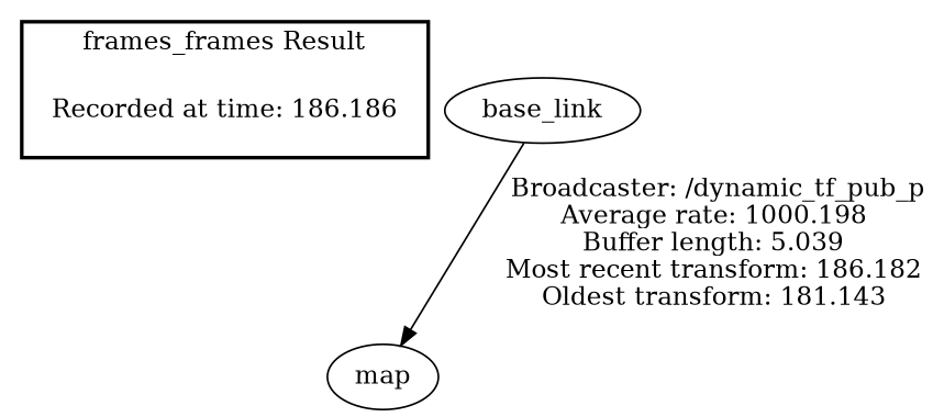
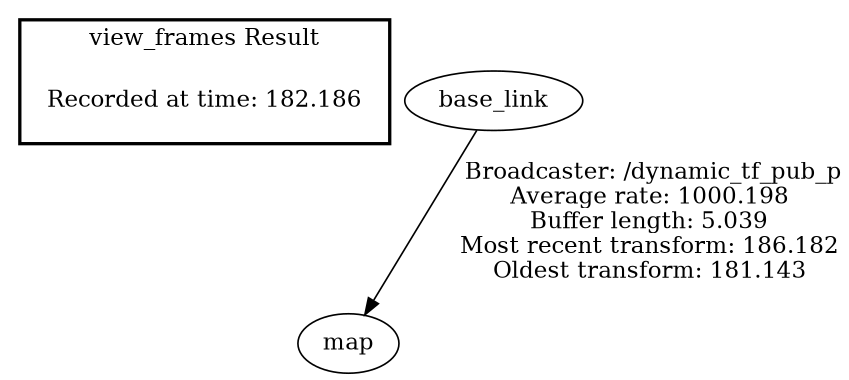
  digraph {
-   "Recorded at time: 186.186" [shape=plaintext]
+   "Recorded at time: 186.186" [shape=plaintext label="Recorded at time: 182.186"]
    map
    base_link
    subgraph cluster_1 {
      color=black
-     label="frames_frames Result"
+     label="view_frames Result"
      style=bold
      "Recorded at time: 186.186"
    }
    "Recorded at time: 186.186" -> map [style=invis]
    base_link -> map [label=" Broadcaster: /dynamic_tf_pub_p\nAverage rate: 1000.198\nBuffer length: 5.039\nMost recent transform: 186.182\nOldest transform: 181.143\n"]
  }
